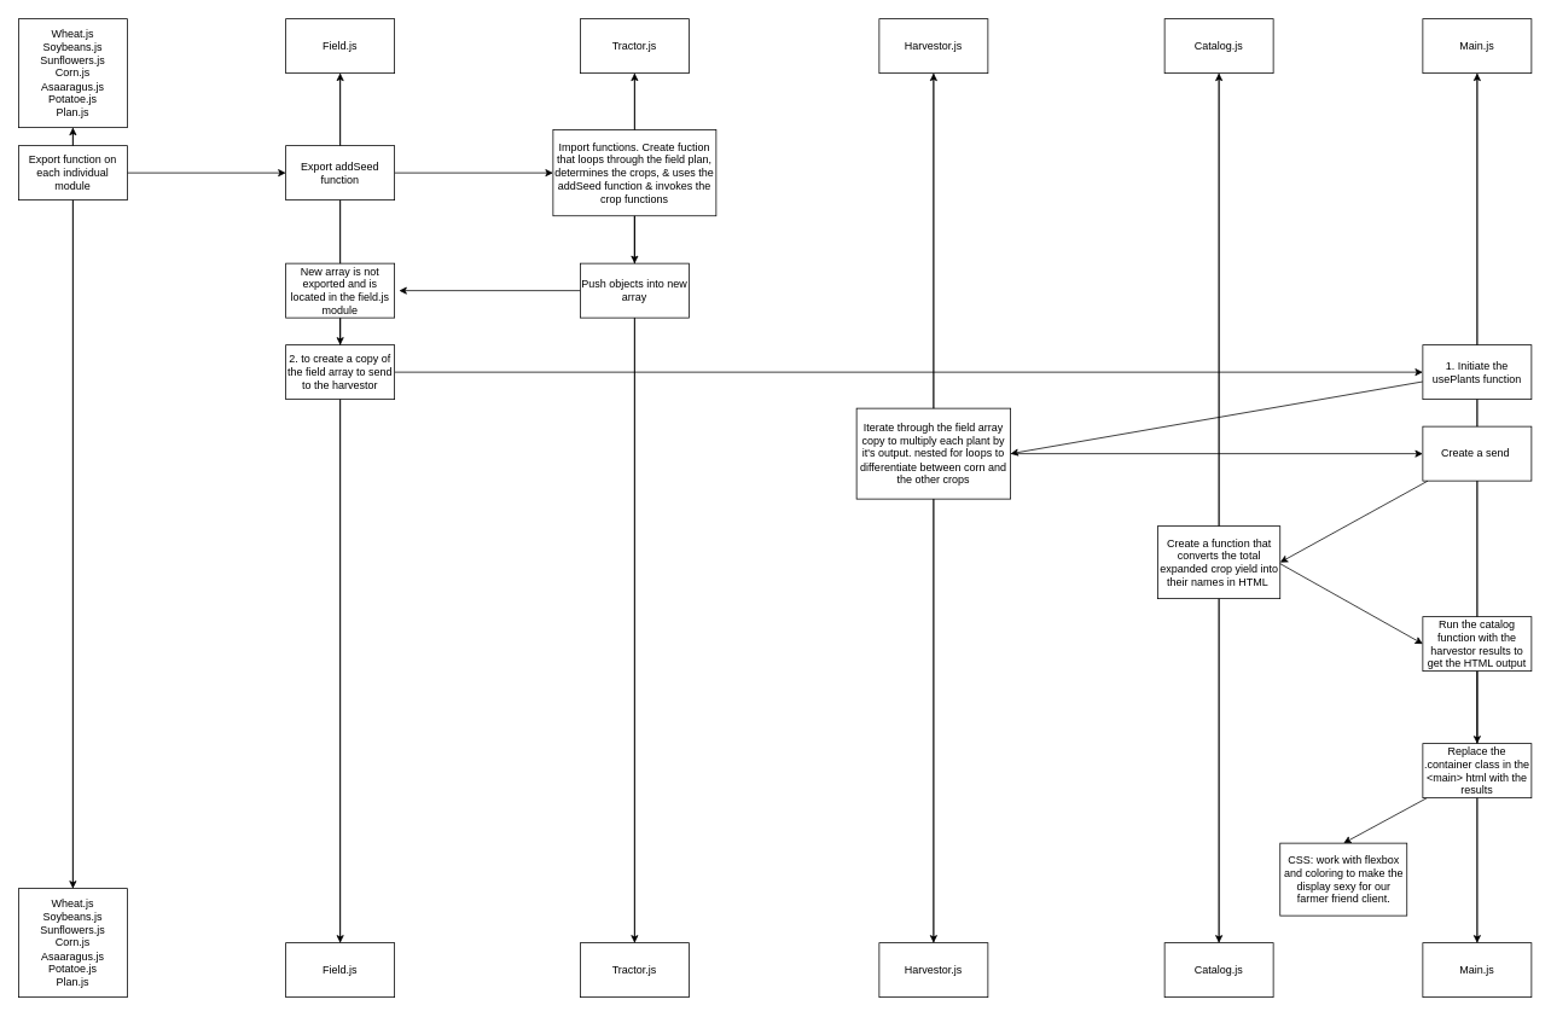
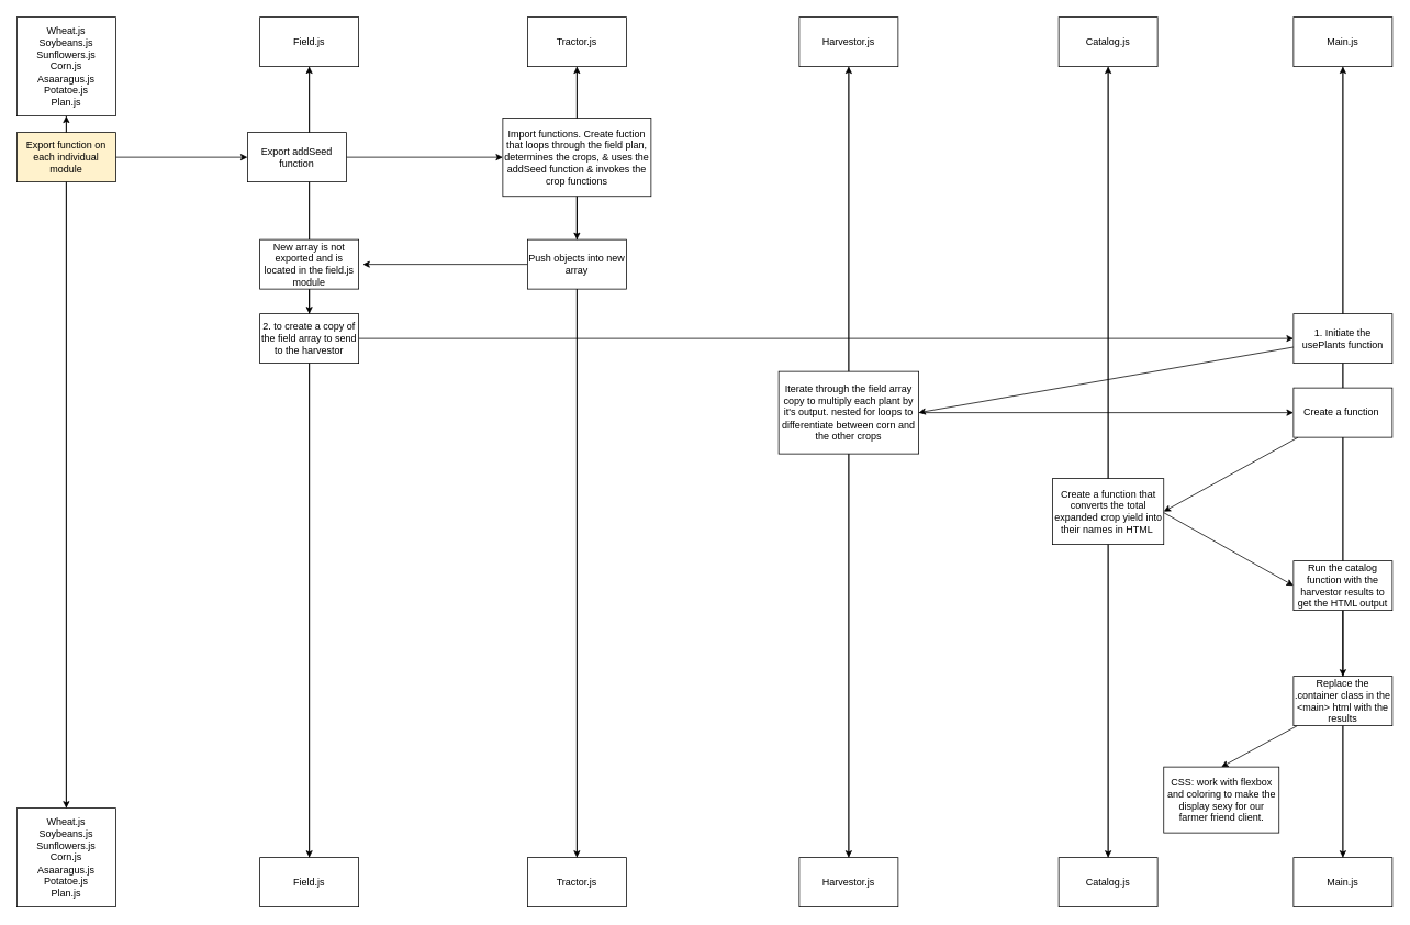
  <mxCell id="0" />
  <mxCell id="1" parent="0" />
  <mxCell id="2" style="edgeStyle=none;html=1;" edge="1" parent="1" source="3" target="11"><mxGeometry relative="1" as="geometry" /></mxCell>
  <mxCell id="3" value="Harvestor.js" style="whiteSpace=wrap;html=1;" vertex="1" parent="1"><mxGeometry x="970" y="20" width="120" height="60" as="geometry" /></mxCell>
  <mxCell id="4" style="edgeStyle=none;html=1;entryX=0.5;entryY=0;entryDx=0;entryDy=0;" edge="1" parent="1" source="5" target="13"><mxGeometry relative="1" as="geometry" /></mxCell>
  <mxCell id="5" value="Tractor.js" style="whiteSpace=wrap;html=1;" vertex="1" parent="1"><mxGeometry x="640" y="20" width="120" height="60" as="geometry" /></mxCell>
  <mxCell id="6" style="edgeStyle=none;html=1;entryX=0.5;entryY=1;entryDx=0;entryDy=0;" edge="1" parent="1" source="7" target="19"><mxGeometry relative="1" as="geometry"><mxPoint x="1630" y="90" as="targetPoint" /></mxGeometry></mxCell>
  <mxCell id="7" value="Main.js" style="whiteSpace=wrap;html=1;" vertex="1" parent="1"><mxGeometry x="1570" y="1040" width="120" height="60" as="geometry" /></mxCell>
  <mxCell id="8" style="edgeStyle=none;html=1;entryX=0.5;entryY=1;entryDx=0;entryDy=0;" edge="1" parent="1" source="9" target="21"><mxGeometry relative="1" as="geometry" /></mxCell>
  <mxCell id="9" value="Catalog.js" style="whiteSpace=wrap;html=1;" vertex="1" parent="1"><mxGeometry x="1285" y="1040" width="120" height="60" as="geometry" /></mxCell>
  <mxCell id="10" style="edgeStyle=none;html=1;" edge="1" parent="1" source="11" target="3"><mxGeometry relative="1" as="geometry" /></mxCell>
  <mxCell id="11" value="Harvestor.js" style="whiteSpace=wrap;html=1;" vertex="1" parent="1"><mxGeometry x="970" y="1040" width="120" height="60" as="geometry" /></mxCell>
  <mxCell id="12" style="edgeStyle=none;html=1;" edge="1" parent="1" source="13"><mxGeometry relative="1" as="geometry"><mxPoint x="700" y="80" as="targetPoint" /></mxGeometry></mxCell>
  <mxCell id="13" value="Tractor.js" style="whiteSpace=wrap;html=1;" vertex="1" parent="1"><mxGeometry x="640" y="1040" width="120" height="60" as="geometry" /></mxCell>
  <mxCell id="14" style="edgeStyle=none;html=1;entryX=0.5;entryY=0;entryDx=0;entryDy=0;" edge="1" parent="1" source="15" target="17"><mxGeometry relative="1" as="geometry" /></mxCell>
  <mxCell id="15" value="Field.js" style="whiteSpace=wrap;html=1;" vertex="1" parent="1"><mxGeometry x="315" y="20" width="120" height="60" as="geometry" /></mxCell>
  <mxCell id="16" style="edgeStyle=none;html=1;entryX=0.5;entryY=1;entryDx=0;entryDy=0;" edge="1" parent="1" source="17" target="15"><mxGeometry relative="1" as="geometry" /></mxCell>
  <mxCell id="17" value="Field.js" style="whiteSpace=wrap;html=1;" vertex="1" parent="1"><mxGeometry x="315" y="1040" width="120" height="60" as="geometry" /></mxCell>
  <mxCell id="18" style="edgeStyle=none;html=1;" edge="1" parent="1" source="19" target="7"><mxGeometry relative="1" as="geometry" /></mxCell>
  <mxCell id="19" value="Main.js" style="whiteSpace=wrap;html=1;" vertex="1" parent="1"><mxGeometry x="1570" y="20" width="120" height="60" as="geometry" /></mxCell>
  <mxCell id="20" style="edgeStyle=none;html=1;" edge="1" parent="1" source="21" target="9"><mxGeometry relative="1" as="geometry" /></mxCell>
  <mxCell id="21" value="Catalog.js" style="whiteSpace=wrap;html=1;" vertex="1" parent="1"><mxGeometry x="1285" y="20" width="120" height="60" as="geometry" /></mxCell>
  <mxCell id="22" style="edgeStyle=none;html=1;entryX=0.5;entryY=1;entryDx=0;entryDy=0;" edge="1" parent="1" source="23" target="25"><mxGeometry relative="1" as="geometry" /></mxCell>
  <mxCell id="23" value="Wheat.js&lt;br&gt;Soybeans.js&lt;br&gt;Sunflowers.js&lt;br&gt;Corn.js&lt;br&gt;Asaaragus.js&lt;br&gt;Potatoe.js&lt;br&gt;Plan.js" style="whiteSpace=wrap;html=1;" vertex="1" parent="1"><mxGeometry x="20" y="980" width="120" height="120" as="geometry" /></mxCell>
  <mxCell id="24" style="edgeStyle=none;html=1;entryX=0.5;entryY=0;entryDx=0;entryDy=0;" edge="1" parent="1" source="25" target="23"><mxGeometry relative="1" as="geometry" /></mxCell>
  <mxCell id="25" value="Wheat.js&lt;br&gt;Soybeans.js&lt;br&gt;Sunflowers.js&lt;br&gt;Corn.js&lt;br&gt;Asaaragus.js&lt;br&gt;Potatoe.js&lt;br&gt;Plan.js" style="whiteSpace=wrap;html=1;" vertex="1" parent="1"><mxGeometry x="20" y="20" width="120" height="120" as="geometry" /></mxCell>
  <mxCell id="26" style="edgeStyle=none;html=1;entryX=0;entryY=0.5;entryDx=0;entryDy=0;" edge="1" parent="1" source="27" target="29"><mxGeometry relative="1" as="geometry" /></mxCell>
- <mxCell id="27" value="Export function on each individual module" style="whiteSpace=wrap;html=1;" vertex="1" parent="1"><mxGeometry x="20" y="160" width="120" height="60" as="geometry" /></mxCell>
+ <mxCell id="27" value="Export function on each individual module" style="whiteSpace=wrap;html=1;fillColor=#fff2cc;" vertex="1" parent="1"><mxGeometry x="20" y="160" width="120" height="60" as="geometry" /></mxCell>
  <mxCell id="28" style="edgeStyle=none;html=1;entryX=0;entryY=0.5;entryDx=0;entryDy=0;" edge="1" parent="1" source="29" target="31"><mxGeometry relative="1" as="geometry"><mxPoint x="610" y="190" as="targetPoint" /></mxGeometry></mxCell>
- <mxCell id="29" value="Export addSeed function" style="whiteSpace=wrap;html=1;" vertex="1" parent="1"><mxGeometry x="315" y="160" width="120" height="60" as="geometry" /></mxCell>
+ <mxCell id="29" value="Export addSeed function" style="whiteSpace=wrap;html=1;" vertex="1" parent="1"><mxGeometry x="300" y="160" width="120" height="60" as="geometry" /></mxCell>
  <mxCell id="30" style="edgeStyle=none;html=1;" edge="1" parent="1" source="31"><mxGeometry relative="1" as="geometry"><mxPoint x="700" y="290" as="targetPoint" /></mxGeometry></mxCell>
  <mxCell id="31" value="Import functions. Create fuction that loops through the field plan, determines the crops, &amp;amp; uses the addSeed function &amp;amp; invokes the crop functions" style="whiteSpace=wrap;html=1;" vertex="1" parent="1"><mxGeometry x="610" y="142.5" width="180" height="95" as="geometry" /></mxCell>
  <mxCell id="32" style="edgeStyle=none;html=1;" edge="1" parent="1" source="33"><mxGeometry relative="1" as="geometry"><mxPoint x="440" y="320" as="targetPoint" /></mxGeometry></mxCell>
  <mxCell id="33" value="Push objects into new array" style="whiteSpace=wrap;html=1;" vertex="1" parent="1"><mxGeometry x="640" y="290" width="120" height="60" as="geometry" /></mxCell>
  <mxCell id="34" style="edgeStyle=none;html=1;entryX=0.5;entryY=0;entryDx=0;entryDy=0;" edge="1" parent="1" source="35" target="37"><mxGeometry relative="1" as="geometry" /></mxCell>
  <mxCell id="35" value="New array is not exported and is located in the field.js module" style="whiteSpace=wrap;html=1;" vertex="1" parent="1"><mxGeometry x="315" y="290" width="120" height="60" as="geometry" /></mxCell>
  <mxCell id="36" style="edgeStyle=none;html=1;entryX=0;entryY=0.5;entryDx=0;entryDy=0;" edge="1" parent="1" source="37" target="39"><mxGeometry relative="1" as="geometry" /></mxCell>
  <mxCell id="37" value="2. to create a copy of the field array to send to the harvestor" style="whiteSpace=wrap;html=1;" vertex="1" parent="1"><mxGeometry x="315" y="380" width="120" height="60" as="geometry" /></mxCell>
  <mxCell id="38" style="edgeStyle=none;html=1;entryX=1;entryY=0.5;entryDx=0;entryDy=0;" edge="1" parent="1" source="39" target="41"><mxGeometry relative="1" as="geometry" /></mxCell>
  <mxCell id="39" value="1. Initiate the usePlants function" style="whiteSpace=wrap;html=1;" vertex="1" parent="1"><mxGeometry x="1570" y="380" width="120" height="60" as="geometry" /></mxCell>
  <mxCell id="40" style="edgeStyle=none;html=1;" edge="1" parent="1" source="41"><mxGeometry relative="1" as="geometry"><mxPoint x="1570" y="500" as="targetPoint" /></mxGeometry></mxCell>
  <mxCell id="41" value="Iterate through the field array copy to multiply each plant by it's output. nested for loops to differentiate between corn and the other crops" style="whiteSpace=wrap;html=1;" vertex="1" parent="1"><mxGeometry x="945" y="450" width="170" height="100" as="geometry" /></mxCell>
  <mxCell id="42" style="edgeStyle=none;html=1;entryX=1;entryY=0.5;entryDx=0;entryDy=0;" edge="1" parent="1" source="43" target="45"><mxGeometry relative="1" as="geometry" /></mxCell>
- <mxCell id="43" value="Create a send&amp;nbsp;" style="whiteSpace=wrap;html=1;" vertex="1" parent="1"><mxGeometry x="1570" y="470" width="120" height="60" as="geometry" /></mxCell>
+ <mxCell id="43" value="Create a function&amp;nbsp;" style="whiteSpace=wrap;html=1;" vertex="1" parent="1"><mxGeometry x="1570" y="470" width="120" height="60" as="geometry" /></mxCell>
  <mxCell id="44" style="edgeStyle=none;html=1;entryX=0;entryY=0.5;entryDx=0;entryDy=0;" edge="1" parent="1" target="47"><mxGeometry relative="1" as="geometry"><mxPoint x="1410" y="620" as="sourcePoint" /></mxGeometry></mxCell>
  <mxCell id="45" value="Create a function that converts the total expanded crop yield into their names in HTML&amp;nbsp;" style="whiteSpace=wrap;html=1;" vertex="1" parent="1"><mxGeometry x="1277.5" y="580" width="135" height="80" as="geometry" /></mxCell>
  <mxCell id="46" style="edgeStyle=none;html=1;" edge="1" parent="1" source="47"><mxGeometry relative="1" as="geometry"><mxPoint x="1630" y="820" as="targetPoint" /></mxGeometry></mxCell>
  <mxCell id="47" value="Run the catalog function with the harvestor results to get the HTML output" style="whiteSpace=wrap;html=1;" vertex="1" parent="1"><mxGeometry x="1570" y="680" width="120" height="60" as="geometry" /></mxCell>
  <mxCell id="48" style="edgeStyle=none;html=1;entryX=0.5;entryY=0;entryDx=0;entryDy=0;" edge="1" parent="1" source="49" target="50"><mxGeometry relative="1" as="geometry" /></mxCell>
  <mxCell id="49" value="Replace the .container class in the &amp;lt;main&amp;gt; html with the results" style="whiteSpace=wrap;html=1;" vertex="1" parent="1"><mxGeometry x="1570" y="820" width="120" height="60" as="geometry" /></mxCell>
  <mxCell id="50" value="CSS: work with flexbox and coloring to make the display sexy for our farmer friend client." style="whiteSpace=wrap;html=1;" vertex="1" parent="1"><mxGeometry x="1412.5" y="930" width="140" height="80" as="geometry" /></mxCell>
